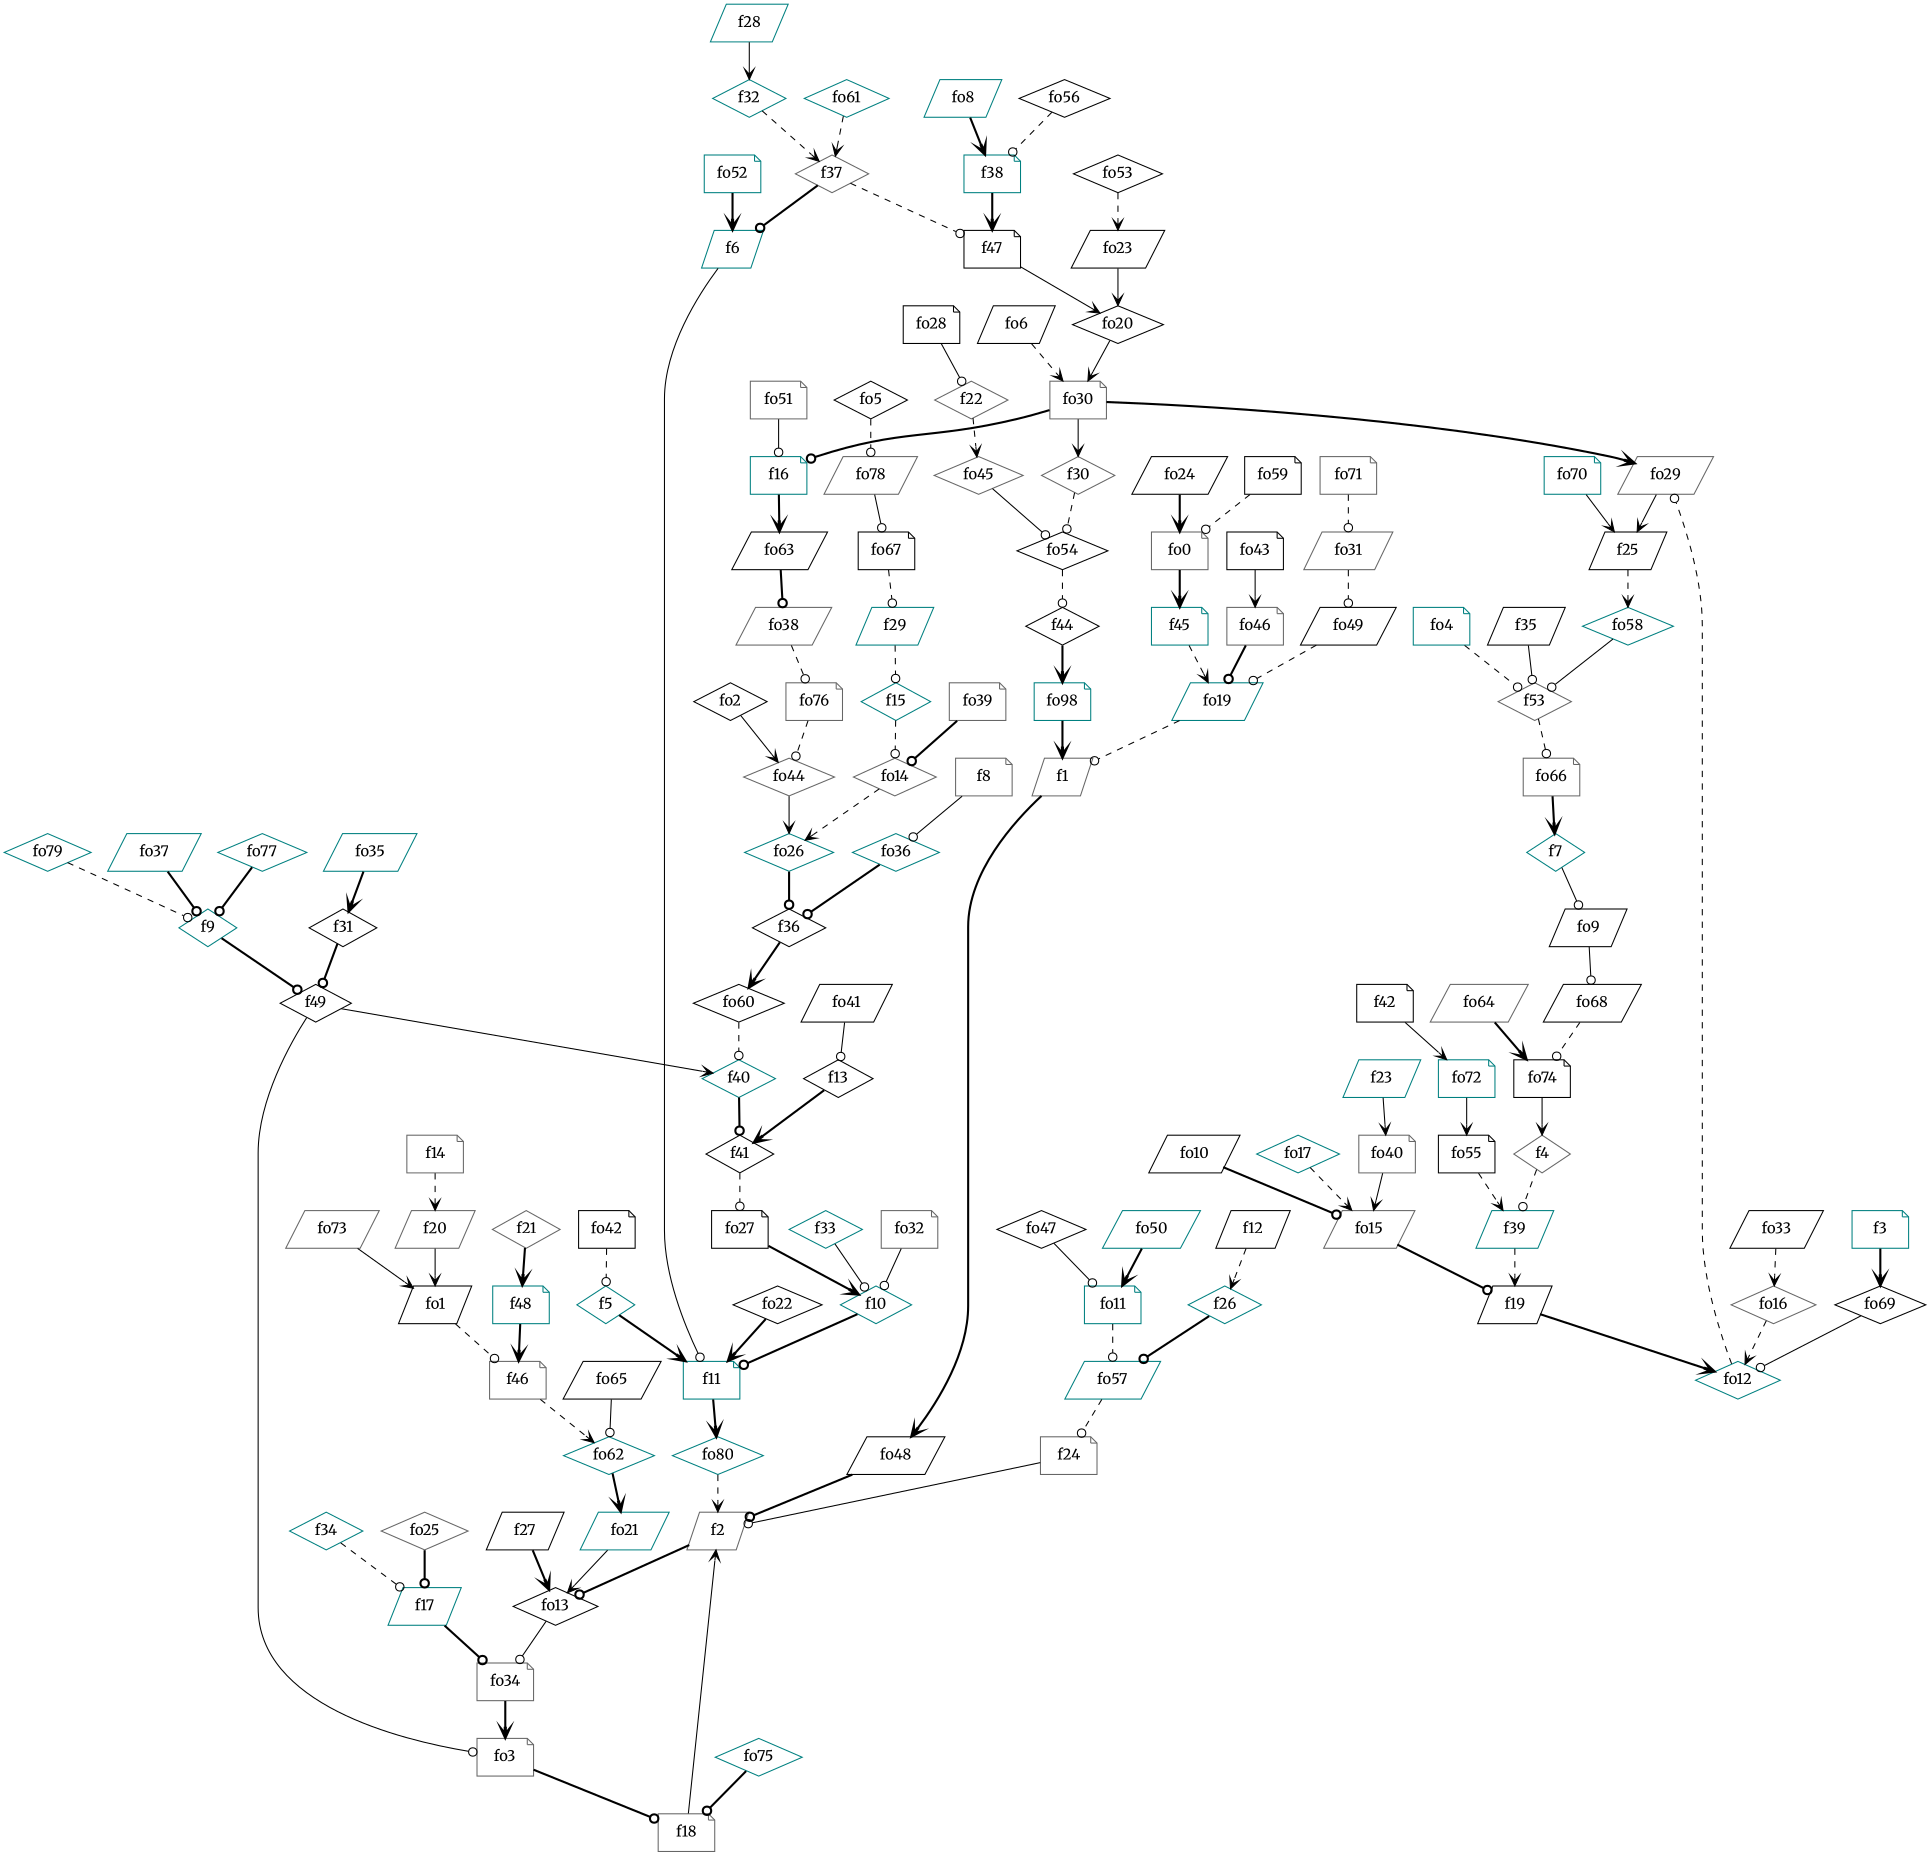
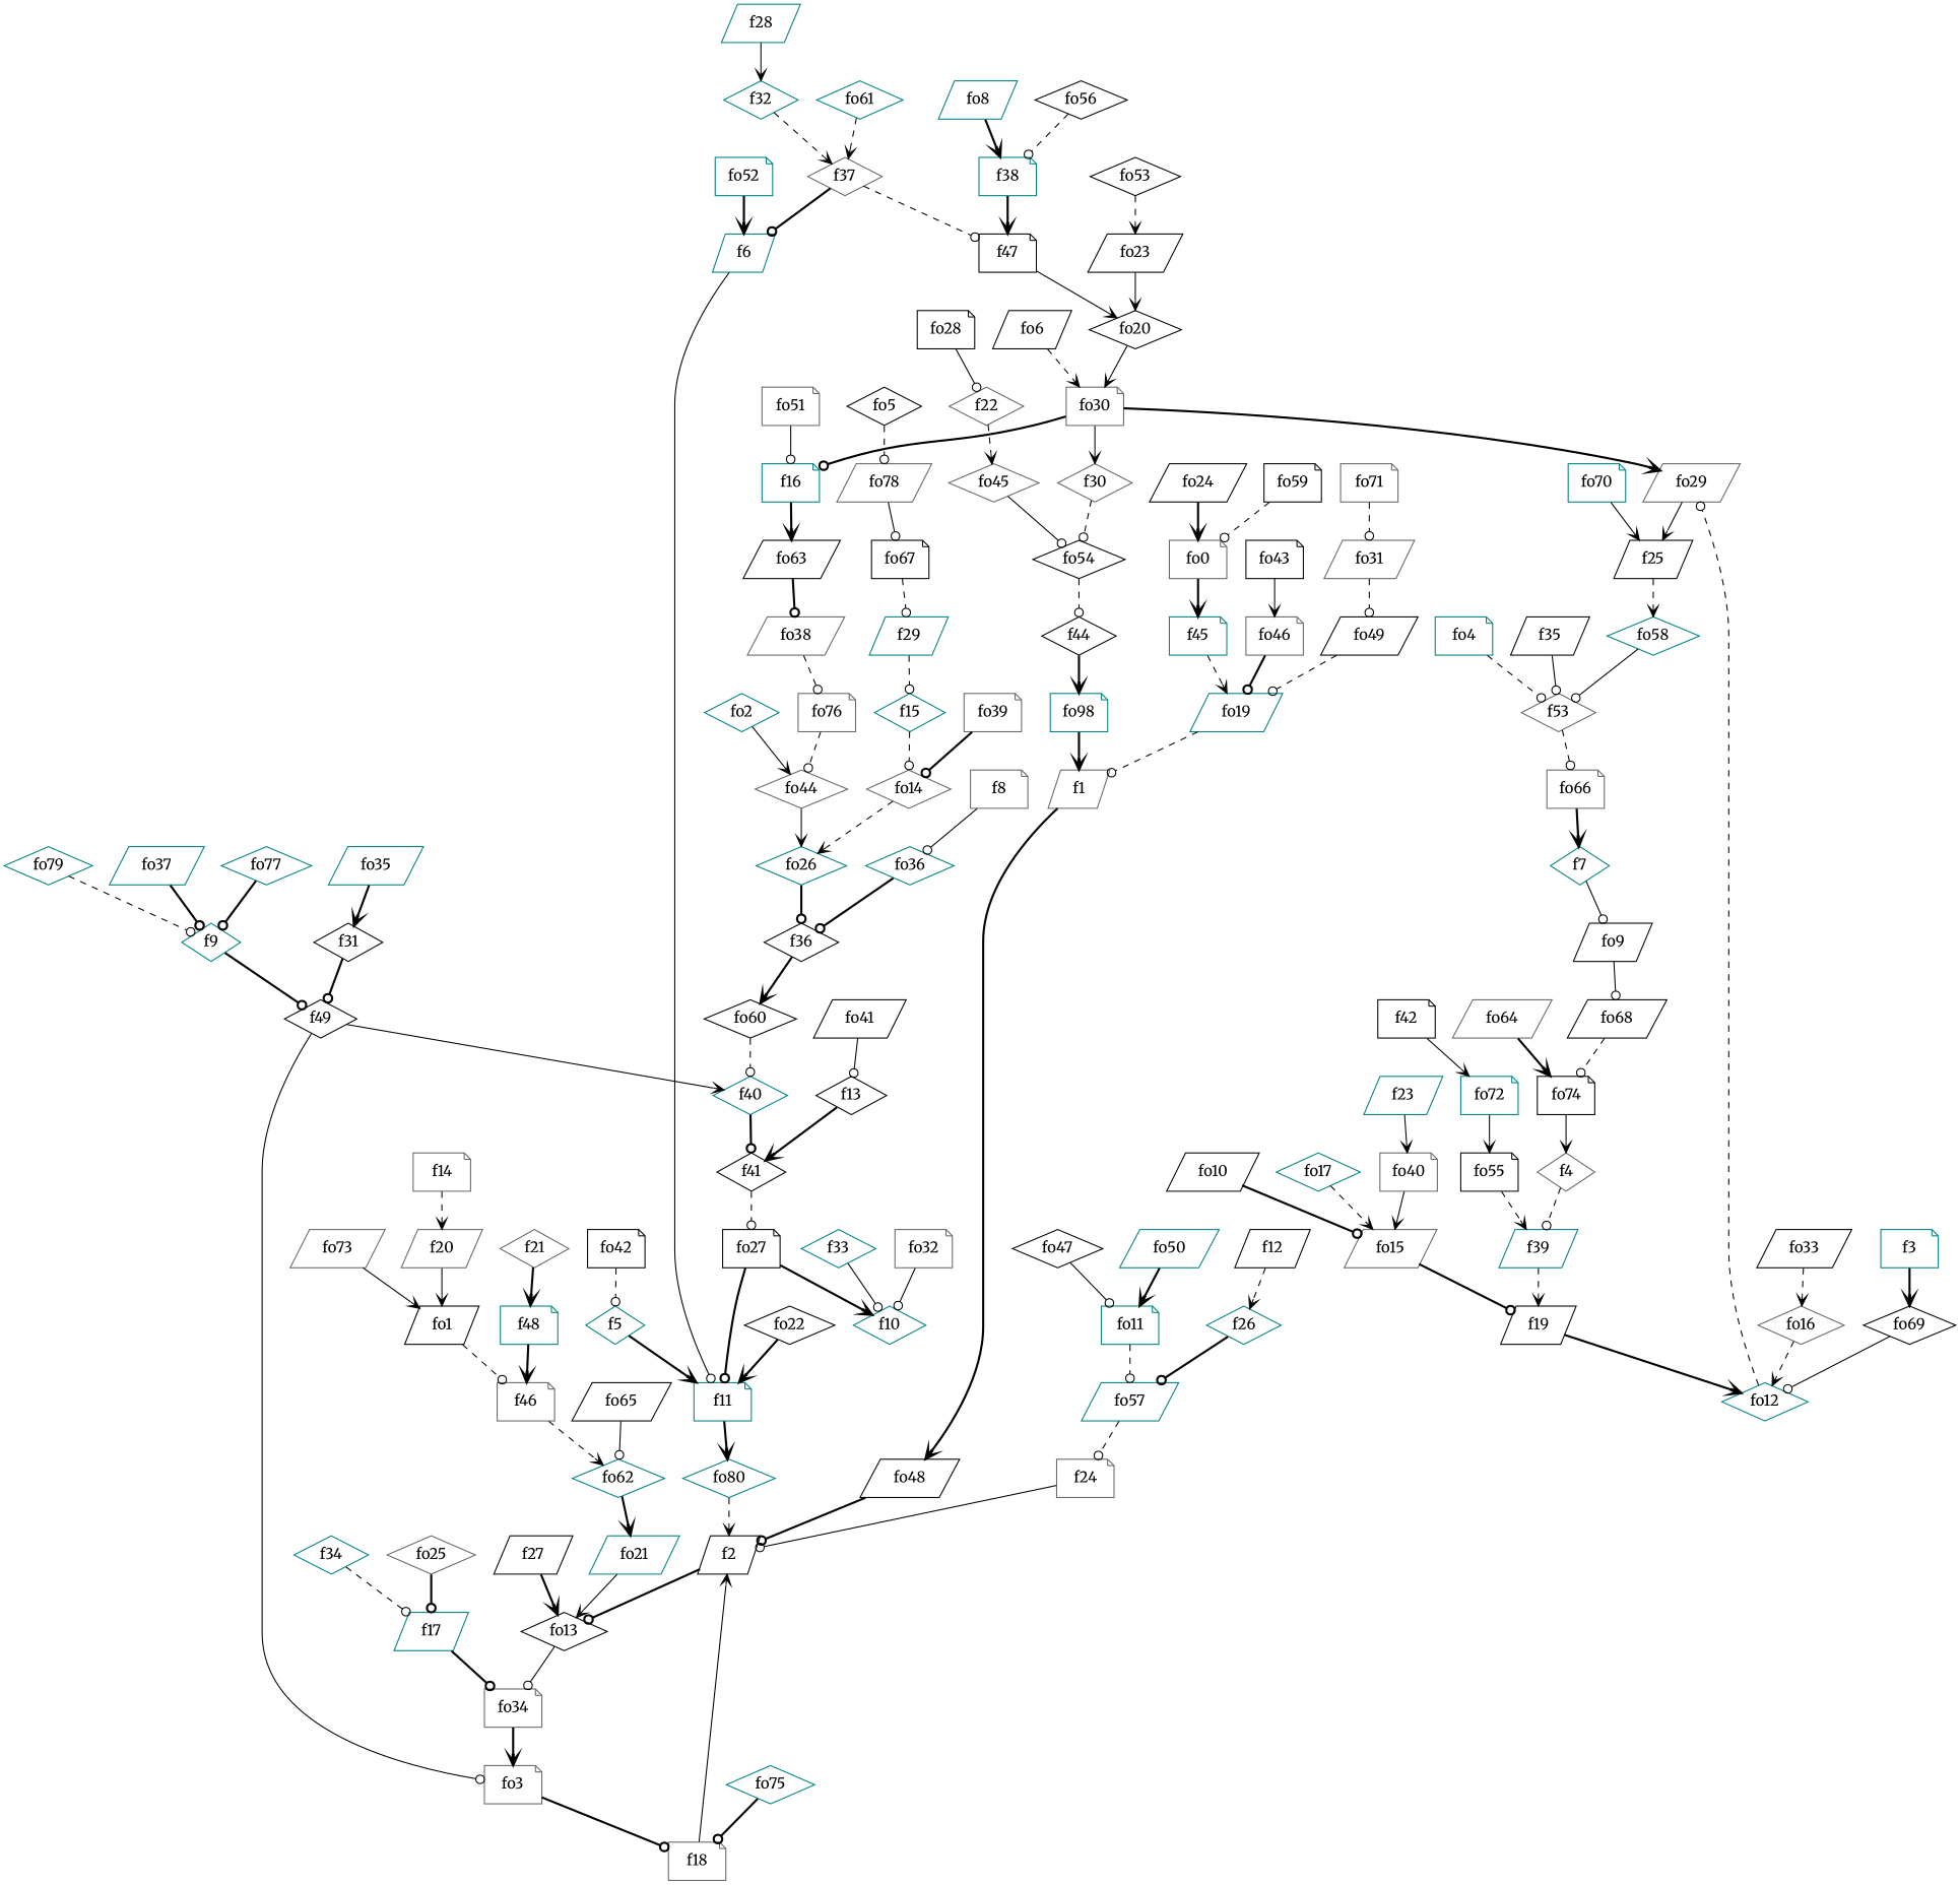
  strict digraph {
    fontname=Merriweather
    node [color=black fontname=Merriweather shape=diamond]
    edge [arrowhead=odot fontname=Merriweather style=bold weight=2]
    f1 [color=gray40 shape=parallelogram]
    fo48 [shape=parallelogram]
-   f2 [color=gray40 shape=parallelogram]
+   f2 [shape=parallelogram]
    fo13
    fo34 [color=gray40 shape=note]
    f3 [color=teal shape=note]
    fo69
    fo12 [color=teal]
    f4 [color=gray40]
    f39 [color=teal shape=parallelogram]
    f19 [shape=parallelogram]
    f5 [color=teal]
    f11 [color=teal shape=note]
    fo80 [color=teal]
    f6 [color=teal shape=parallelogram]
    f7 [color=teal]
    fo9 [shape=parallelogram]
    fo68 [shape=parallelogram]
    f8 [color=gray40 shape=note]
    fo36 [color=teal]
    f36
    f9 [color=teal]
    f49
    f40 [color=teal]
    fo3 [color=gray40 shape=note]
    f10 [color=teal]
    f12 [shape=parallelogram]
    f26 [color=teal]
    fo57 [color=teal shape=parallelogram]
    f13
    f41
    fo27 [shape=note]
    f14 [color=gray40 shape=note]
    f20 [color=gray40 shape=parallelogram]
    fo1 [shape=parallelogram]
    f15 [color=teal]
    fo14 [color=gray40]
    fo26 [color=teal]
    f16 [color=teal shape=note]
    fo63 [shape=parallelogram]
    fo38 [color=gray40 shape=parallelogram]
    f17 [color=teal shape=parallelogram]
    f18 [color=gray40 shape=note]
    fo29 [color=gray40 shape=parallelogram]
    f46 [color=gray40 shape=note]
    f21 [color=gray40]
    f48 [color=teal shape=note]
    f22 [color=gray40]
    fo45 [color=gray40]
    fo54
    f23 [color=teal shape=parallelogram]
    fo40 [color=gray40 shape=note]
    fo15 [color=gray40 shape=parallelogram]
    f24 [color=gray40 shape=note]
    f25 [shape=parallelogram]
    fo58 [color=teal]
    n57 [color=gray40 label=f53]
    f27 [shape=parallelogram]
    f28 [color=teal shape=parallelogram]
    f32 [color=teal]
    f37 [color=gray40]
    f29 [color=teal shape=parallelogram]
    f30 [color=gray40]
    f44
    f31
    f47 [shape=note]
    f33 [color=teal]
    f34 [color=teal]
    f35 [shape=parallelogram]
    fo66 [color=gray40 shape=note]
    fo60
    fo20
    f38 [color=teal shape=note]
    f42 [shape=note]
    fo72 [color=teal shape=note]
    fo55 [shape=note]
    n77 [color=teal label=fo98 shape=note]
    f45 [color=teal shape=note]
    fo19 [color=teal shape=parallelogram]
    fo62 [color=teal]
    fo21 [color=teal shape=parallelogram]
    fo30 [color=gray40 shape=note]
    fo44 [color=gray40]
-   fo2
+   fo2 [color=teal]
    fo4 [color=teal shape=note]
    fo78 [color=gray40 shape=parallelogram]
    fo5
    fo67 [shape=note]
    fo6 [shape=parallelogram]
    n90 [color=gray40 label=fo0 shape=note]
    fo8 [color=teal shape=parallelogram]
    fo74 [shape=note]
    fo10 [shape=parallelogram]
    fo11 [color=teal shape=note]
    fo16 [color=gray40]
    fo17 [color=teal]
    fo22
    fo23 [shape=parallelogram]
    fo24 [shape=parallelogram]
    fo25 [color=gray40]
    fo28 [shape=note]
    fo31 [color=gray40 shape=parallelogram]
    fo49 [shape=parallelogram]
    fo32 [color=gray40 shape=note]
    fo33 [shape=parallelogram]
    fo35 [color=teal shape=parallelogram]
    fo37 [color=teal shape=parallelogram]
    fo76 [color=gray40 shape=note]
    fo39 [color=gray40 shape=note]
    fo41 [shape=parallelogram]
    fo42 [shape=note]
    fo43 [shape=note]
    fo46 [color=gray40 shape=note]
    fo47
    fo50 [color=teal shape=parallelogram]
    fo51 [color=gray40 shape=note]
    fo52 [color=teal shape=note]
    fo53
    fo56
    fo59 [shape=note]
    fo61 [color=teal]
    fo64 [color=gray40 shape=parallelogram]
    fo65 [shape=parallelogram]
    fo70 [color=teal shape=note]
    fo71 [color=gray40 shape=note]
    fo73 [color=gray40 shape=parallelogram]
    fo75 [color=teal]
    fo77 [color=teal]
    fo79 [color=teal]
    f1 -> fo48 [arrowhead=vee]
    fo48 -> f2
    f2 -> fo13
    fo13 -> fo34 [style=solid]
    fo34 -> fo3 [arrowhead=vee]
    f3 -> fo69 [arrowhead=vee]
    fo69 -> fo12 [style=solid]
    fo12 -> fo29 [style=dashed]
    f4 -> f39 [style=dashed]
    f39 -> f19 [arrowhead=vee style=dashed]
    f19 -> fo12 [arrowhead=vee]
    f5 -> f11 [arrowhead=vee]
    f11 -> fo80 [arrowhead=vee]
    fo80 -> f2 [arrowhead=vee style=dashed]
    f6 -> f11 [style=solid]
    f7 -> fo9 [style=solid]
    fo9 -> fo68 [style=solid]
    fo68 -> fo74 [style=dashed]
    f8 -> fo36 [style=solid]
    fo36 -> f36
    f36 -> fo60 [arrowhead=vee]
    f9 -> f49
    f49 -> f40 [arrowhead=vee style=solid]
    f49 -> fo3 [style=solid]
    f40 -> f41
    fo3 -> f18
-   f10 -> f11
+   fo27 -> f11
    f12 -> f26 [arrowhead=vee style=dashed]
    f26 -> fo57
    fo57 -> f24 [style=dashed]
    f13 -> f41 [arrowhead=vee]
    f41 -> fo27 [style=dashed]
    fo27 -> f10 [arrowhead=vee]
    f14 -> f20 [arrowhead=vee style=dashed]
    f20 -> fo1 [arrowhead=vee style=solid]
    fo1 -> f46 [style=dashed]
    f15 -> fo14 [style=dashed]
    fo14 -> fo26 [arrowhead=vee style=dashed]
    fo26 -> f36
    f16 -> fo63 [arrowhead=vee]
    fo63 -> fo38
    fo38 -> fo76 [style=dashed]
    f17 -> fo34
    f18 -> f2 [arrowhead=vee style=solid]
    fo29 -> f25 [arrowhead=vee style=solid]
    f46 -> fo62 [arrowhead=vee style=dashed]
    f21 -> f48 [arrowhead=vee]
    f48 -> f46 [arrowhead=vee]
    f22 -> fo45 [arrowhead=vee style=dashed]
    fo45 -> fo54 [style=solid]
    fo54 -> f44 [style=dashed]
    f23 -> fo40 [arrowhead=vee style=solid]
    fo40 -> fo15 [arrowhead=vee style=solid]
    fo15 -> f19
    f24 -> f2 [style=solid]
    f25 -> fo58 [arrowhead=vee style=dashed]
    fo58 -> n57 [style=solid]
    n57 -> fo66 [style=dashed]
    f27 -> fo13 [arrowhead=vee]
    f28 -> f32 [arrowhead=vee style=solid]
    f32 -> f37 [arrowhead=vee style=dashed]
    f37 -> f6
    f37 -> f47 [style=dashed]
    f29 -> f15 [style=dashed]
    f30 -> fo54 [style=dashed]
    f44 -> n77 [arrowhead=vee]
    f31 -> f49
    f47 -> fo20 [arrowhead=vee style=solid]
    f33 -> f10 [style=solid]
    f34 -> f17 [style=dashed]
    f35 -> n57 [style=solid]
    fo66 -> f7 [arrowhead=vee]
    fo60 -> f40 [style=dashed]
    fo20 -> fo30 [arrowhead=vee style=solid]
    f38 -> f47 [arrowhead=vee]
    f42 -> fo72 [arrowhead=vee style=solid]
    fo72 -> fo55 [arrowhead=vee style=solid]
    fo55 -> f39 [arrowhead=vee style=dashed]
    n77 -> f1 [arrowhead=vee]
    f45 -> fo19 [arrowhead=vee style=dashed]
    fo19 -> f1 [style=dashed]
    fo62 -> fo21 [arrowhead=vee]
    fo21 -> fo13 [arrowhead=vee style=solid]
    fo30 -> f16
    fo30 -> fo29 [arrowhead=vee]
    fo30 -> f30 [arrowhead=vee style=solid]
    fo44 -> fo26 [arrowhead=vee style=solid]
    fo2 -> fo44 [arrowhead=vee style=solid]
    fo4 -> n57 [style=dashed]
    fo78 -> fo67 [style=solid]
    fo5 -> fo78 [style=dashed]
    fo67 -> f29 [style=dashed]
    fo6 -> fo30 [arrowhead=vee style=dashed]
    n90 -> f45 [arrowhead=vee]
    fo8 -> f38 [arrowhead=vee]
    fo74 -> f4 [arrowhead=vee style=solid]
    fo10 -> fo15
    fo11 -> fo57 [style=dashed]
    fo16 -> fo12 [arrowhead=vee style=dashed]
    fo17 -> fo15 [arrowhead=vee style=dashed]
    fo22 -> f11 [arrowhead=vee]
    fo23 -> fo20 [arrowhead=vee style=solid]
    fo24 -> n90 [arrowhead=vee]
    fo25 -> f17
    fo28 -> f22 [style=solid]
    fo31 -> fo49 [style=dashed]
    fo49 -> fo19 [style=dashed]
    fo32 -> f10 [style=solid]
    fo33 -> fo16 [arrowhead=vee style=dashed]
    fo35 -> f31 [arrowhead=vee]
    fo37 -> f9
    fo76 -> fo44 [style=dashed]
    fo39 -> fo14
    fo41 -> f13 [style=solid]
    fo42 -> f5 [style=dashed]
    fo43 -> fo46 [arrowhead=vee style=solid]
    fo46 -> fo19
    fo47 -> fo11 [style=solid]
    fo50 -> fo11 [arrowhead=vee]
    fo51 -> f16 [style=solid]
    fo52 -> f6 [arrowhead=vee]
    fo53 -> fo23 [arrowhead=vee style=dashed]
    fo56 -> f38 [style=dashed]
    fo59 -> n90 [style=dashed]
    fo61 -> f37 [arrowhead=vee style=dashed]
    fo64 -> fo74 [arrowhead=vee]
    fo65 -> fo62 [style=solid]
    fo70 -> f25 [arrowhead=vee style=solid]
    fo71 -> fo31 [style=dashed]
    fo73 -> fo1 [arrowhead=vee style=solid]
    fo75 -> f18
    fo77 -> f9
    fo79 -> f9 [style=dashed]
  }
